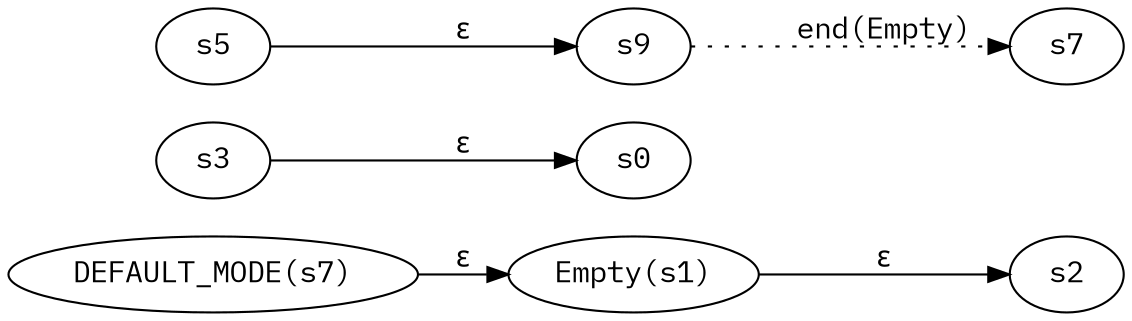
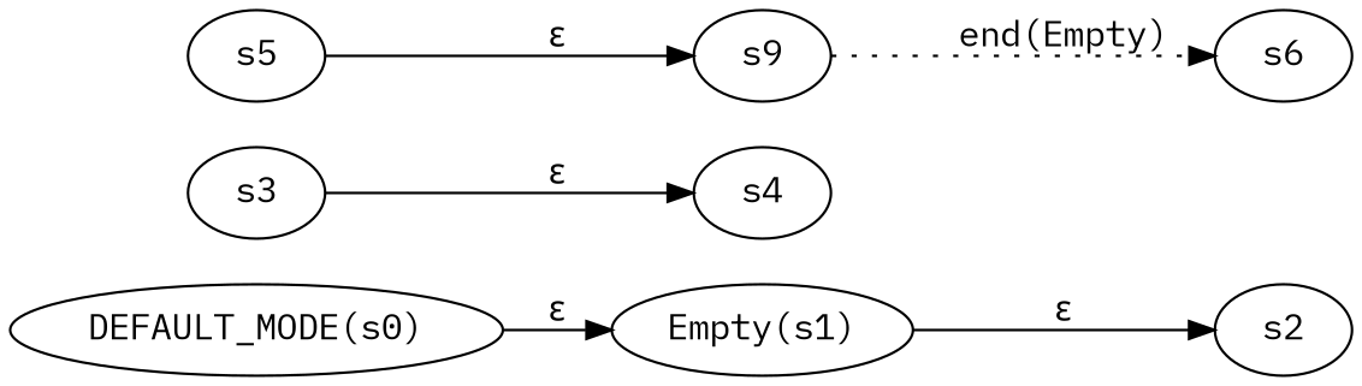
  digraph {
    fontname="IBM Plex Mono"
    rankdir=LR
    node [fontname="IBM Plex Mono"]
    edge [fontname="IBM Plex Mono"]
-   "DEFAULT_MODE(s0)" [label="DEFAULT_MODE(s7)"]
+   "DEFAULT_MODE(s0)"
    "Empty(s1)"
    s2
    s3
-   s4 [label=s0]
+   s4
    n6 [label=s9]
    s5
-   s7
+   s7 [label=s6]
    "DEFAULT_MODE(s0)" -> "Empty(s1)" [label="ε"]
    "Empty(s1)" -> s2 [label="ε"]
    s3 -> s4 [label="ε"]
    n6 -> s7 [label="end(Empty)" style=dotted]
    s5 -> n6 [label="ε"]
  }
